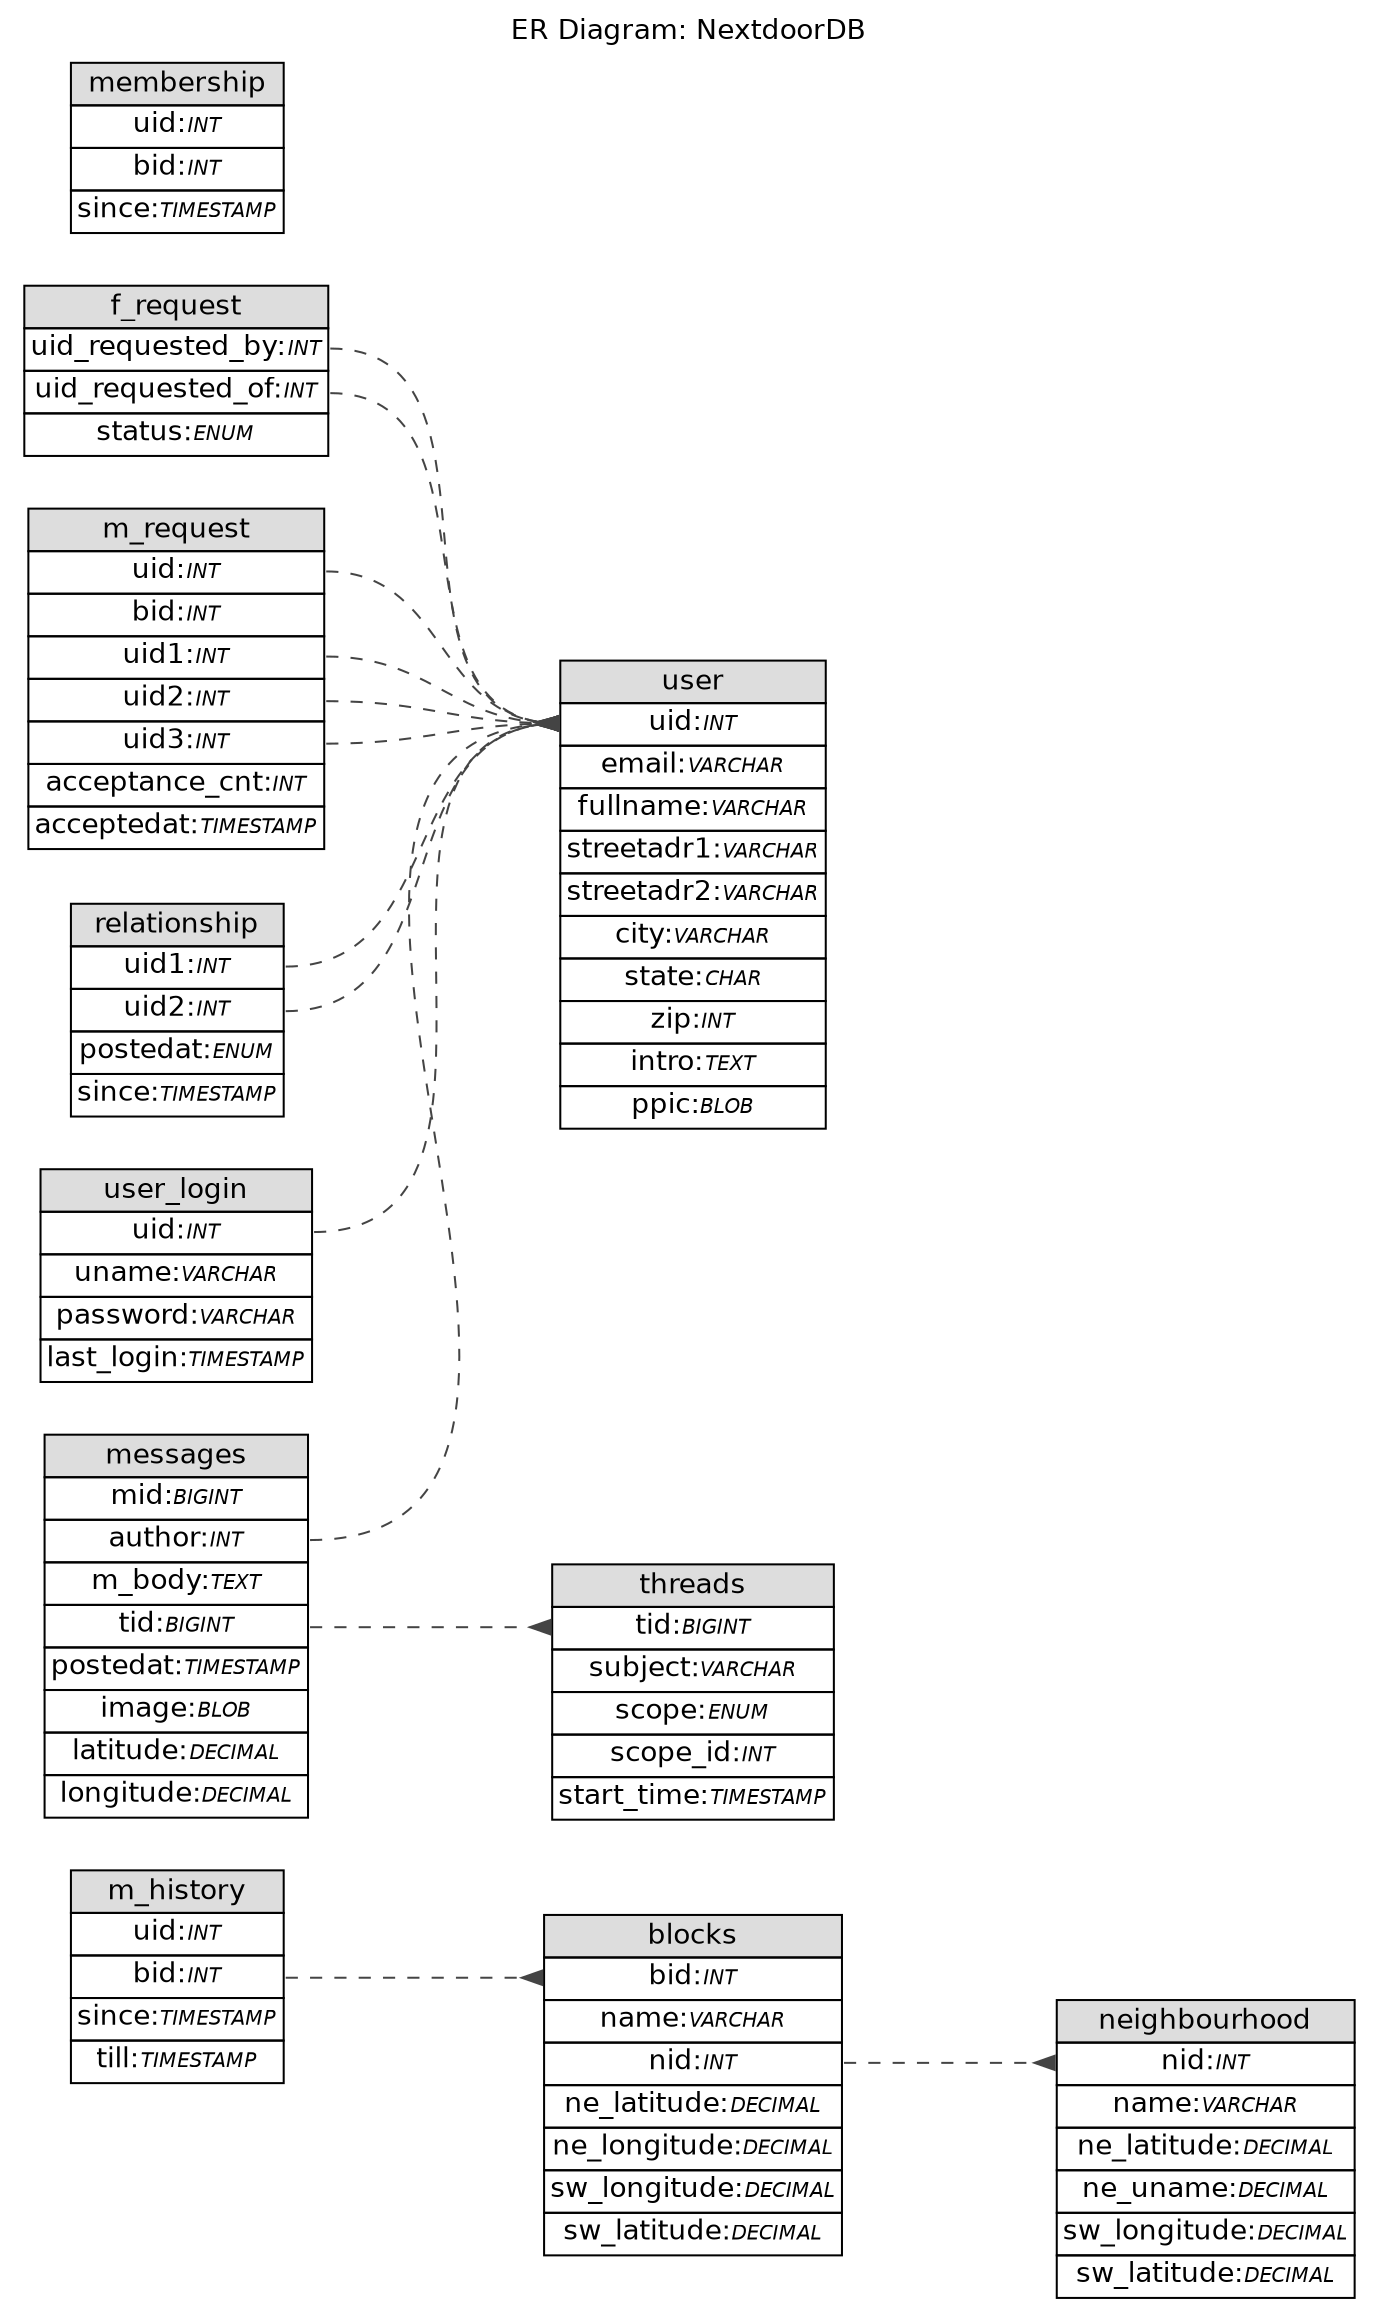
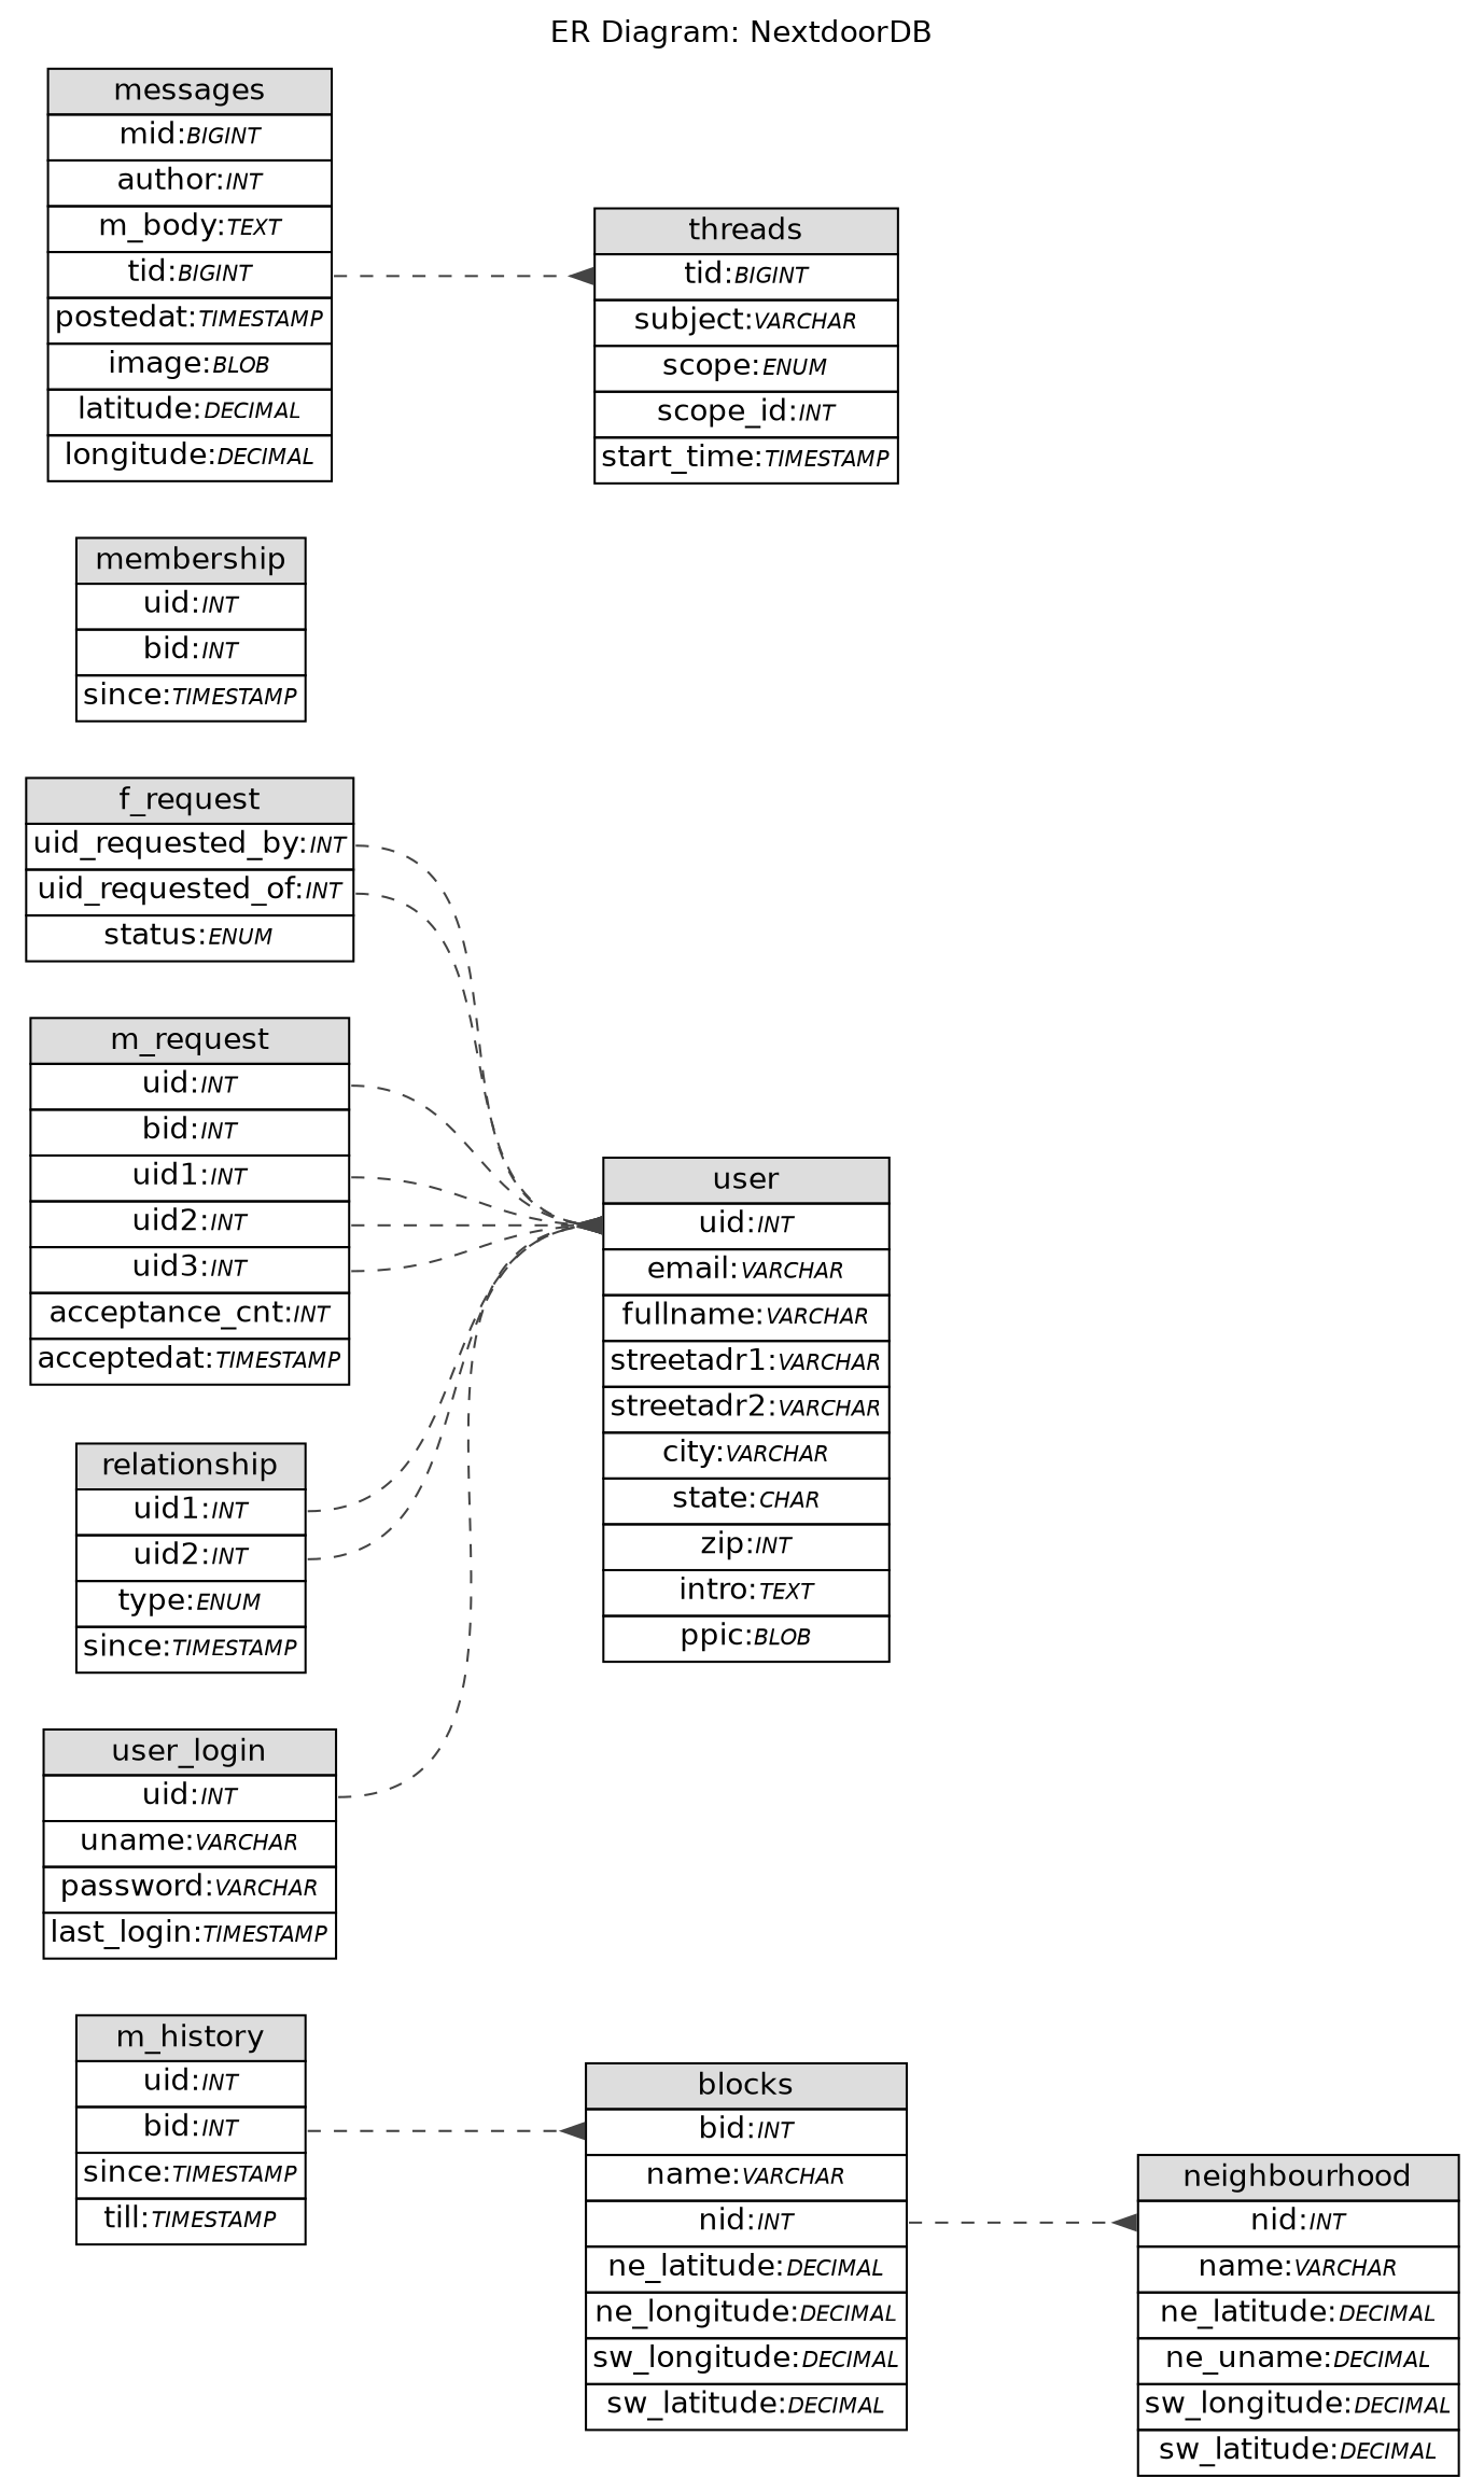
  digraph {
    compound=true
    fontname="DejaVu Sans"
    label="ER Diagram: NextdoorDB"
    labelloc=t
    rankdir=LR
    ranksep=1.25
    node [fontname="DejaVu Sans" shape=plaintext]
    edge [arrowhead=inv arrowtail=normal color="#444444" fontname="DejaVu Sans" headport=uid style=dashed tailport=uid]
    n1 [label=< 			<TABLE BORDER="0" CELLSPACING="0" CELLBORDER="1"> 			<TR><TD COLSPAN="3" BGCOLOR="#DDDDDD">blocks</TD></TR> 			<TR><TD COLSPAN="3" PORT="bid">bid:<FONT FACE="Helvetica-Oblique" POINT-SIZE="10">INT</FONT></TD></TR> 			<TR><TD COLSPAN="3" PORT="name">name:<FONT FACE="Helvetica-Oblique" POINT-SIZE="10">VARCHAR</FONT></TD></TR> 			<TR><TD COLSPAN="3" PORT="nid">nid:<FONT FACE="Helvetica-Oblique" POINT-SIZE="10">INT</FONT></TD></TR> 			<TR><TD COLSPAN="3" PORT="ne_latitude">ne_latitude:<FONT FACE="Helvetica-Oblique" POINT-SIZE="10">DECIMAL</FONT></TD></TR> 			<TR><TD COLSPAN="3" PORT="ne_longitude">ne_longitude:<FONT FACE="Helvetica-Oblique" POINT-SIZE="10">DECIMAL</FONT></TD></TR> 			<TR><TD COLSPAN="3" PORT="sw_longitude">sw_longitude:<FONT FACE="Helvetica-Oblique" POINT-SIZE="10">DECIMAL</FONT></TD></TR> 			<TR><TD COLSPAN="3" PORT="sw_latitude">sw_latitude:<FONT FACE="Helvetica-Oblique" POINT-SIZE="10">DECIMAL</FONT></TD></TR> 			</TABLE>>]
    n2 [label=< 			<TABLE BORDER="0" CELLSPACING="0" CELLBORDER="1"> 			<TR><TD COLSPAN="3" BGCOLOR="#DDDDDD">f_request</TD></TR> 			<TR><TD COLSPAN="3" PORT="uid_requested_by">uid_requested_by:<FONT FACE="Helvetica-Oblique" POINT-SIZE="10">INT</FONT></TD></TR> 			<TR><TD COLSPAN="3" PORT="uid_requested_of">uid_requested_of:<FONT FACE="Helvetica-Oblique" POINT-SIZE="10">INT</FONT></TD></TR> 			<TR><TD COLSPAN="3" PORT="status">status:<FONT FACE="Helvetica-Oblique" POINT-SIZE="10">ENUM</FONT></TD></TR> 			</TABLE>>]
    n3 [label=< 			<TABLE BORDER="0" CELLSPACING="0" CELLBORDER="1"> 			<TR><TD COLSPAN="3" BGCOLOR="#DDDDDD">m_history</TD></TR> 			<TR><TD COLSPAN="3" PORT="uid">uid:<FONT FACE="Helvetica-Oblique" POINT-SIZE="10">INT</FONT></TD></TR> 			<TR><TD COLSPAN="3" PORT="bid">bid:<FONT FACE="Helvetica-Oblique" POINT-SIZE="10">INT</FONT></TD></TR> 			<TR><TD COLSPAN="3" PORT="since">since:<FONT FACE="Helvetica-Oblique" POINT-SIZE="10">TIMESTAMP</FONT></TD></TR> 			<TR><TD COLSPAN="3" PORT="till">till:<FONT FACE="Helvetica-Oblique" POINT-SIZE="10">TIMESTAMP</FONT></TD></TR> 			</TABLE>>]
    n4 [label=< 			<TABLE BORDER="0" CELLSPACING="0" CELLBORDER="1"> 			<TR><TD COLSPAN="3" BGCOLOR="#DDDDDD">m_request</TD></TR> 			<TR><TD COLSPAN="3" PORT="uid">uid:<FONT FACE="Helvetica-Oblique" POINT-SIZE="10">INT</FONT></TD></TR> 			<TR><TD COLSPAN="3" PORT="bid">bid:<FONT FACE="Helvetica-Oblique" POINT-SIZE="10">INT</FONT></TD></TR> 			<TR><TD COLSPAN="3" PORT="uid1">uid1:<FONT FACE="Helvetica-Oblique" POINT-SIZE="10">INT</FONT></TD></TR> 			<TR><TD COLSPAN="3" PORT="uid2">uid2:<FONT FACE="Helvetica-Oblique" POINT-SIZE="10">INT</FONT></TD></TR> 			<TR><TD COLSPAN="3" PORT="uid3">uid3:<FONT FACE="Helvetica-Oblique" POINT-SIZE="10">INT</FONT></TD></TR> 			<TR><TD COLSPAN="3" PORT="acceptance_cnt">acceptance_cnt:<FONT FACE="Helvetica-Oblique" POINT-SIZE="10">INT</FONT></TD></TR> 			<TR><TD COLSPAN="3" PORT="acceptedat">acceptedat:<FONT FACE="Helvetica-Oblique" POINT-SIZE="10">TIMESTAMP</FONT></TD></TR> 			</TABLE>>]
    n5 [label=< 			<TABLE BORDER="0" CELLSPACING="0" CELLBORDER="1"> 			<TR><TD COLSPAN="3" BGCOLOR="#DDDDDD">membership</TD></TR> 			<TR><TD COLSPAN="3" PORT="uid">uid:<FONT FACE="Helvetica-Oblique" POINT-SIZE="10">INT</FONT></TD></TR> 			<TR><TD COLSPAN="3" PORT="bid">bid:<FONT FACE="Helvetica-Oblique" POINT-SIZE="10">INT</FONT></TD></TR> 			<TR><TD COLSPAN="3" PORT="since">since:<FONT FACE="Helvetica-Oblique" POINT-SIZE="10">TIMESTAMP</FONT></TD></TR> 			</TABLE>>]
    n6 [label=< 			<TABLE BORDER="0" CELLSPACING="0" CELLBORDER="1"> 			<TR><TD COLSPAN="3" BGCOLOR="#DDDDDD">messages</TD></TR> 			<TR><TD COLSPAN="3" PORT="mid">mid:<FONT FACE="Helvetica-Oblique" POINT-SIZE="10">BIGINT</FONT></TD></TR> 			<TR><TD COLSPAN="3" PORT="author">author:<FONT FACE="Helvetica-Oblique" POINT-SIZE="10">INT</FONT></TD></TR> 			<TR><TD COLSPAN="3" PORT="m_body">m_body:<FONT FACE="Helvetica-Oblique" POINT-SIZE="10">TEXT</FONT></TD></TR> 			<TR><TD COLSPAN="3" PORT="tid">tid:<FONT FACE="Helvetica-Oblique" POINT-SIZE="10">BIGINT</FONT></TD></TR> 			<TR><TD COLSPAN="3" PORT="postedat">postedat:<FONT FACE="Helvetica-Oblique" POINT-SIZE="10">TIMESTAMP</FONT></TD></TR> 			<TR><TD COLSPAN="3" PORT="image">image:<FONT FACE="Helvetica-Oblique" POINT-SIZE="10">BLOB</FONT></TD></TR> 			<TR><TD COLSPAN="3" PORT="latitude">latitude:<FONT FACE="Helvetica-Oblique" POINT-SIZE="10">DECIMAL</FONT></TD></TR> 			<TR><TD COLSPAN="3" PORT="longitude">longitude:<FONT FACE="Helvetica-Oblique" POINT-SIZE="10">DECIMAL</FONT></TD></TR> 			</TABLE>>]
    n7 [label=< 			<TABLE BORDER="0" CELLSPACING="0" CELLBORDER="1"> 			<TR><TD COLSPAN="3" BGCOLOR="#DDDDDD">neighbourhood</TD></TR> 			<TR><TD COLSPAN="3" PORT="nid">nid:<FONT FACE="Helvetica-Oblique" POINT-SIZE="10">INT</FONT></TD></TR> 			<TR><TD COLSPAN="3" PORT="name">name:<FONT FACE="Helvetica-Oblique" POINT-SIZE="10">VARCHAR</FONT></TD></TR> 			<TR><TD COLSPAN="3" PORT="ne_latitude">ne_latitude:<FONT FACE="Helvetica-Oblique" POINT-SIZE="10">DECIMAL</FONT></TD></TR> 			<TR><TD COLSPAN="3" PORT="ne_longitude">ne_uname:<FONT FACE="Helvetica-Oblique" POINT-SIZE="10">DECIMAL</FONT></TD></TR> 			<TR><TD COLSPAN="3" PORT="sw_longitude">sw_longitude:<FONT FACE="Helvetica-Oblique" POINT-SIZE="10">DECIMAL</FONT></TD></TR> 			<TR><TD COLSPAN="3" PORT="sw_latitude">sw_latitude:<FONT FACE="Helvetica-Oblique" POINT-SIZE="10">DECIMAL</FONT></TD></TR> 			</TABLE>>]
-   n8 [label=< 			<TABLE BORDER="0" CELLSPACING="0" CELLBORDER="1"> 			<TR><TD COLSPAN="3" BGCOLOR="#DDDDDD">relationship</TD></TR> 			<TR><TD COLSPAN="3" PORT="uid1">uid1:<FONT FACE="Helvetica-Oblique" POINT-SIZE="10">INT</FONT></TD></TR> 			<TR><TD COLSPAN="3" PORT="uid2">uid2:<FONT FACE="Helvetica-Oblique" POINT-SIZE="10">INT</FONT></TD></TR> 			<TR><TD COLSPAN="3" PORT="type">postedat:<FONT FACE="Helvetica-Oblique" POINT-SIZE="10">ENUM</FONT></TD></TR> 			<TR><TD COLSPAN="3" PORT="since">since:<FONT FACE="Helvetica-Oblique" POINT-SIZE="10">TIMESTAMP</FONT></TD></TR> 			</TABLE>>]
+   n8 [label=< 			<TABLE BORDER="0" CELLSPACING="0" CELLBORDER="1"> 			<TR><TD COLSPAN="3" BGCOLOR="#DDDDDD">relationship</TD></TR> 			<TR><TD COLSPAN="3" PORT="uid1">uid1:<FONT FACE="Helvetica-Oblique" POINT-SIZE="10">INT</FONT></TD></TR> 			<TR><TD COLSPAN="3" PORT="uid2">uid2:<FONT FACE="Helvetica-Oblique" POINT-SIZE="10">INT</FONT></TD></TR> 			<TR><TD COLSPAN="3" PORT="type">type:<FONT FACE="Helvetica-Oblique" POINT-SIZE="10">ENUM</FONT></TD></TR> 			<TR><TD COLSPAN="3" PORT="since">since:<FONT FACE="Helvetica-Oblique" POINT-SIZE="10">TIMESTAMP</FONT></TD></TR> 			</TABLE>>]
    n9 [label=< 			<TABLE BORDER="0" CELLSPACING="0" CELLBORDER="1"> 			<TR><TD COLSPAN="3" BGCOLOR="#DDDDDD">threads</TD></TR> 			<TR><TD COLSPAN="3" PORT="tid">tid:<FONT FACE="Helvetica-Oblique" POINT-SIZE="10">BIGINT</FONT></TD></TR> 			<TR><TD COLSPAN="3" PORT="subject">subject:<FONT FACE="Helvetica-Oblique" POINT-SIZE="10">VARCHAR</FONT></TD></TR> 			<TR><TD COLSPAN="3" PORT="scope">scope:<FONT FACE="Helvetica-Oblique" POINT-SIZE="10">ENUM</FONT></TD></TR> 			<TR><TD COLSPAN="3" PORT="scope_id">scope_id:<FONT FACE="Helvetica-Oblique" POINT-SIZE="10">INT</FONT></TD></TR> 			<TR><TD COLSPAN="3" PORT="start_time">start_time:<FONT FACE="Helvetica-Oblique" POINT-SIZE="10">TIMESTAMP</FONT></TD></TR> 			</TABLE>>]
    n10 [label=< 			<TABLE BORDER="0" CELLSPACING="0" CELLBORDER="1"> 			<TR><TD COLSPAN="3" BGCOLOR="#DDDDDD">user</TD></TR> 			<TR><TD COLSPAN="3" PORT="uid">uid:<FONT FACE="Helvetica-Oblique" POINT-SIZE="10">INT</FONT></TD></TR> 			<TR><TD COLSPAN="3" PORT="email">email:<FONT FACE="Helvetica-Oblique" POINT-SIZE="10">VARCHAR</FONT></TD></TR> 			<TR><TD COLSPAN="3" PORT="fullname">fullname:<FONT FACE="Helvetica-Oblique" POINT-SIZE="10">VARCHAR</FONT></TD></TR> 			<TR><TD COLSPAN="3" PORT="streetadr1">streetadr1:<FONT FACE="Helvetica-Oblique" POINT-SIZE="10">VARCHAR</FONT></TD></TR> 			<TR><TD COLSPAN="3" PORT="streetadr2">streetadr2:<FONT FACE="Helvetica-Oblique" POINT-SIZE="10">VARCHAR</FONT></TD></TR> 			<TR><TD COLSPAN="3" PORT="city">city:<FONT FACE="Helvetica-Oblique" POINT-SIZE="10">VARCHAR</FONT></TD></TR> 			<TR><TD COLSPAN="3" PORT="state">state:<FONT FACE="Helvetica-Oblique" POINT-SIZE="10">CHAR</FONT></TD></TR> 			<TR><TD COLSPAN="3" PORT="zip">zip:<FONT FACE="Helvetica-Oblique" POINT-SIZE="10">INT</FONT></TD></TR> 			<TR><TD COLSPAN="3" PORT="intro">intro:<FONT FACE="Helvetica-Oblique" POINT-SIZE="10">TEXT</FONT></TD></TR> 			<TR><TD COLSPAN="3" PORT="ppic">ppic:<FONT FACE="Helvetica-Oblique" POINT-SIZE="10">BLOB</FONT></TD></TR> 			</TABLE>>]
    n11 [label=< 			<TABLE BORDER="0" CELLSPACING="0" CELLBORDER="1"> 			<TR><TD COLSPAN="3" BGCOLOR="#DDDDDD">user_login</TD></TR> 			<TR><TD COLSPAN="3" PORT="uid">uid:<FONT FACE="Helvetica-Oblique" POINT-SIZE="10">INT</FONT></TD></TR> 			<TR><TD COLSPAN="3" PORT="uname">uname:<FONT FACE="Helvetica-Oblique" POINT-SIZE="10">VARCHAR</FONT></TD></TR> 			<TR><TD COLSPAN="3" PORT="password">password:<FONT FACE="Helvetica-Oblique" POINT-SIZE="10">VARCHAR</FONT></TD></TR> 			<TR><TD COLSPAN="3" PORT="last_login">last_login:<FONT FACE="Helvetica-Oblique" POINT-SIZE="10">TIMESTAMP</FONT></TD></TR> 			</TABLE>>]
    subgraph sub_1 {
      n1
    }
    subgraph sub_2 {
      n2
    }
    subgraph sub_3 {
      n3
    }
    subgraph sub_4 {
      n4
    }
    subgraph sub_5 {
      n5
    }
    subgraph sub_6 {
      n6
    }
    subgraph sub_7 {
      n7
    }
    subgraph sub_8 {
      n8
    }
    subgraph sub_9 {
      n9
    }
    subgraph sub_10 {
      n10
    }
    subgraph sub_11 {
      n11
    }
    n1 -> n7 [headport=nid tailport=nid]
    n2 -> n10 [tailport=uid_requested_by]
    n2 -> n10 [tailport=uid_requested_of]
    n3 -> n1 [headport=bid tailport=bid]
    n4 -> n10
    n4 -> n10 [tailport=uid1]
    n4 -> n10 [tailport=uid2]
    n4 -> n10 [tailport=uid3]
    n6 -> n9 [headport=tid tailport=tid]
-   n6 -> n10 [tailport=author]
    n8 -> n10 [tailport=uid1]
    n8 -> n10 [tailport=uid2]
    n11 -> n10
  }
